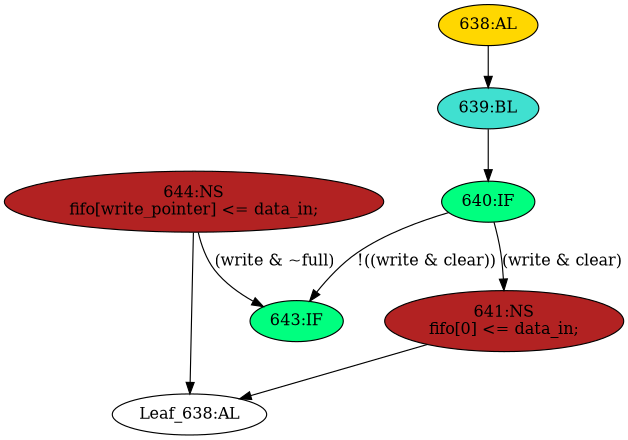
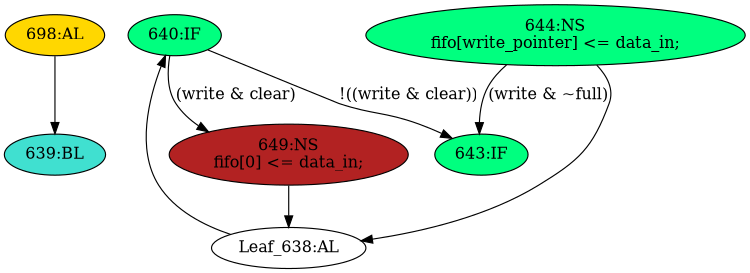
  strict digraph {
    node [fillcolor=springgreen statements="[]" style=filled typ=IfStatement]
    edge [cond="[]" lineno=None]
    n1 [ast="<pyverilog.vparser.ast.Block object at 0x7f8391e56790>" fillcolor=turquoise label="639:BL" typ=Block]
    n2 [ast="<pyverilog.vparser.ast.IfStatement object at 0x7f83b382fdd0>" label="640:IF"]
-   n3 [ast="<pyverilog.vparser.ast.NonblockingSubstitution object at 0x7f83b37df0d0>" fillcolor=firebrick label="641:NS\nfifo[0] <= data_in;" statements="[<pyverilog.vparser.ast.NonblockingSubstitution object at 0x7f83b37df0d0>]" typ=NonblockingSubstitution]
+   n3 [ast="<pyverilog.vparser.ast.NonblockingSubstitution object at 0x7f83b37df0d0>" fillcolor=firebrick label="649:NS\nfifo[0] <= data_in;" statements="[<pyverilog.vparser.ast.NonblockingSubstitution object at 0x7f83b37df0d0>]" typ=NonblockingSubstitution]
    n4 [ast="<pyverilog.vparser.ast.IfStatement object at 0x7f83b382ff50>" label="643:IF"]
    n5 [def_var="['fifo']" label="Leaf_638:AL" fillcolor="" statements="" style="" typ=""]
-   n6 [ast="<pyverilog.vparser.ast.NonblockingSubstitution object at 0x7f83b382f1d0>" fillcolor=firebrick label="644:NS\nfifo[write_pointer] <= data_in;" statements="[<pyverilog.vparser.ast.NonblockingSubstitution object at 0x7f83b382f1d0>]" typ=NonblockingSubstitution]
-   n7 [ast="<pyverilog.vparser.ast.Always object at 0x7f83b37df390>" clk_sens=False fillcolor=gold label="638:AL" sens="['clk']" typ=Always use_var="['write', 'clear', 'full', 'data_in']"]
-   n1 -> n2
+   n6 [ast="<pyverilog.vparser.ast.NonblockingSubstitution object at 0x7f83b382f1d0>" label="644:NS\nfifo[write_pointer] <= data_in;" statements="[<pyverilog.vparser.ast.NonblockingSubstitution object at 0x7f83b382f1d0>]" typ=NonblockingSubstitution]
+   n7 [ast="<pyverilog.vparser.ast.Always object at 0x7f83b37df390>" clk_sens=False fillcolor=gold label="698:AL" sens="['clk']" typ=Always use_var="['write', 'clear', 'full', 'data_in']"]
+   n5 -> n2
    n2 -> n3 [cond="['write', 'clear']" label="(write & clear)" lineno=640]
    n2 -> n4 [cond="['write', 'clear']" label="!((write & clear))" lineno=640]
    n3 -> n5
    n6 -> n4 [cond="['write', 'full']" label="(write & ~full)" lineno=643]
    n6 -> n5
    n7 -> n1
  }
